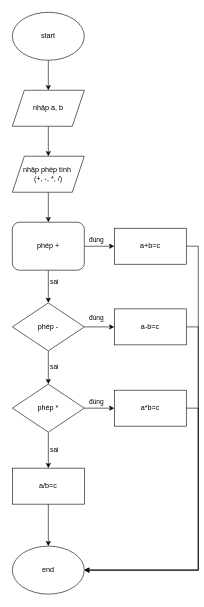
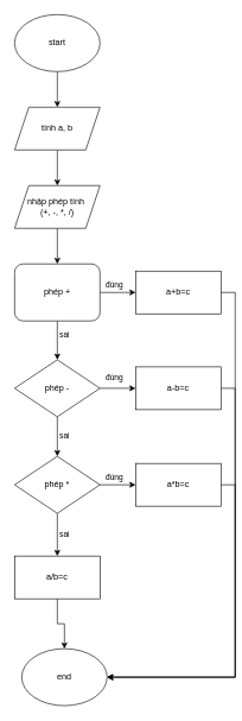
  <mxCell id="0" />
  <mxCell id="1" parent="0" />
  <mxCell id="2" value="" style="edgeStyle=orthogonalEdgeStyle;rounded=0;orthogonalLoop=1;jettySize=auto;html=1;" edge="1" parent="1" source="3" target="5"><mxGeometry relative="1" as="geometry" /></mxCell>
  <mxCell id="3" value="start" style="ellipse;whiteSpace=wrap;html=1;" vertex="1" parent="1"><mxGeometry x="20" y="20" width="120" height="80" as="geometry" /></mxCell>
  <mxCell id="4" value="" style="edgeStyle=orthogonalEdgeStyle;rounded=0;orthogonalLoop=1;jettySize=auto;html=1;" edge="1" parent="1" source="5" target="7"><mxGeometry relative="1" as="geometry" /></mxCell>
- <mxCell id="5" value="nhập a, b" style="shape=parallelogram;perimeter=parallelogramPerimeter;whiteSpace=wrap;html=1;fixedSize=1;" vertex="1" parent="1"><mxGeometry x="20" y="150" width="120" height="60" as="geometry" /></mxCell>
+ <mxCell id="5" value="tính a, b" style="shape=parallelogram;perimeter=parallelogramPerimeter;whiteSpace=wrap;html=1;fixedSize=1;" vertex="1" parent="1"><mxGeometry x="20" y="150" width="120" height="60" as="geometry" /></mxCell>
  <mxCell id="6" value="" style="edgeStyle=orthogonalEdgeStyle;rounded=0;orthogonalLoop=1;jettySize=auto;html=1;" edge="1" parent="1" source="7" target="10"><mxGeometry relative="1" as="geometry" /></mxCell>
  <mxCell id="7" value="nhập phép tính&amp;nbsp;&lt;div&gt;(+, -, *, /)&lt;/div&gt;" style="shape=parallelogram;perimeter=parallelogramPerimeter;whiteSpace=wrap;html=1;fixedSize=1;" vertex="1" parent="1"><mxGeometry x="20" y="260" width="120" height="60" as="geometry" /></mxCell>
  <mxCell id="8" value="đúng" style="edgeStyle=orthogonalEdgeStyle;rounded=0;orthogonalLoop=1;jettySize=auto;html=1;" edge="1" parent="1" source="10" target="12"><mxGeometry x="-0.2" y="10" relative="1" as="geometry"><mxPoint as="offset" /></mxGeometry></mxCell>
  <mxCell id="9" value="sai" style="edgeStyle=orthogonalEdgeStyle;rounded=0;orthogonalLoop=1;jettySize=auto;html=1;" edge="1" parent="1" source="10" target="15"><mxGeometry x="-0.266" y="10" relative="1" as="geometry"><mxPoint as="offset" /></mxGeometry></mxCell>
  <mxCell id="10" value="phép +" style="whiteSpace=wrap;html=1;rounded=1;" vertex="1" parent="1"><mxGeometry x="20" y="370" width="120" height="80" as="geometry" /></mxCell>
  <mxCell id="11" style="edgeStyle=orthogonalEdgeStyle;rounded=0;orthogonalLoop=1;jettySize=auto;html=1;exitX=1;exitY=0.5;exitDx=0;exitDy=0;entryX=1;entryY=0.5;entryDx=0;entryDy=0;" edge="1" parent="1" source="12" target="25"><mxGeometry relative="1" as="geometry" /></mxCell>
  <mxCell id="12" value="a+b=c" style="whiteSpace=wrap;html=1;" vertex="1" parent="1"><mxGeometry x="190" y="380" width="120" height="60" as="geometry" /></mxCell>
  <mxCell id="13" value="đúng" style="edgeStyle=orthogonalEdgeStyle;rounded=0;orthogonalLoop=1;jettySize=auto;html=1;" edge="1" parent="1" source="15" target="17"><mxGeometry x="-0.2" y="15" relative="1" as="geometry"><mxPoint as="offset" /></mxGeometry></mxCell>
  <mxCell id="14" value="sai" style="edgeStyle=orthogonalEdgeStyle;rounded=0;orthogonalLoop=1;jettySize=auto;html=1;" edge="1" parent="1" source="15" target="20"><mxGeometry x="-0.081" y="10" relative="1" as="geometry"><mxPoint as="offset" /></mxGeometry></mxCell>
  <mxCell id="15" value="phép -" style="rhombus;whiteSpace=wrap;html=1;" vertex="1" parent="1"><mxGeometry x="20" y="504.5" width="120" height="80" as="geometry" /></mxCell>
  <mxCell id="16" style="edgeStyle=orthogonalEdgeStyle;rounded=0;orthogonalLoop=1;jettySize=auto;html=1;exitX=1;exitY=0.5;exitDx=0;exitDy=0;entryX=1;entryY=0.5;entryDx=0;entryDy=0;" edge="1" parent="1" source="17" target="25"><mxGeometry relative="1" as="geometry" /></mxCell>
  <mxCell id="17" value="a-b=c" style="whiteSpace=wrap;html=1;" vertex="1" parent="1"><mxGeometry x="190" y="514.5" width="120" height="60" as="geometry" /></mxCell>
  <mxCell id="18" value="đúng" style="edgeStyle=orthogonalEdgeStyle;rounded=0;orthogonalLoop=1;jettySize=auto;html=1;" edge="1" parent="1" source="20" target="22"><mxGeometry x="-0.2" y="10" relative="1" as="geometry"><mxPoint as="offset" /></mxGeometry></mxCell>
  <mxCell id="19" value="sai" style="edgeStyle=orthogonalEdgeStyle;rounded=0;orthogonalLoop=1;jettySize=auto;html=1;" edge="1" parent="1" source="20" target="24"><mxGeometry y="10" relative="1" as="geometry"><mxPoint as="offset" /></mxGeometry></mxCell>
  <mxCell id="20" value="phép *" style="rhombus;whiteSpace=wrap;html=1;" vertex="1" parent="1"><mxGeometry x="20" y="640" width="120" height="80" as="geometry" /></mxCell>
  <mxCell id="21" style="edgeStyle=orthogonalEdgeStyle;rounded=0;orthogonalLoop=1;jettySize=auto;html=1;exitX=1;exitY=0.5;exitDx=0;exitDy=0;entryX=1;entryY=0.5;entryDx=0;entryDy=0;" edge="1" parent="1" source="22" target="25"><mxGeometry relative="1" as="geometry" /></mxCell>
  <mxCell id="22" value="a*b=c" style="whiteSpace=wrap;html=1;" vertex="1" parent="1"><mxGeometry x="190" y="650" width="120" height="60" as="geometry" /></mxCell>
  <mxCell id="23" value="" style="edgeStyle=orthogonalEdgeStyle;rounded=0;orthogonalLoop=1;jettySize=auto;html=1;" edge="1" parent="1" source="24" target="25"><mxGeometry relative="1" as="geometry" /></mxCell>
  <mxCell id="24" value="a/b=c" style="whiteSpace=wrap;html=1;" vertex="1" parent="1"><mxGeometry x="20" y="780" width="120" height="60" as="geometry" /></mxCell>
- <mxCell id="25" value="end" style="ellipse;whiteSpace=wrap;html=1;" vertex="1" parent="1"><mxGeometry x="20" y="910" width="120" height="80" as="geometry" /></mxCell>
+ <mxCell id="25" value="end" style="ellipse;whiteSpace=wrap;html=1;" vertex="1" parent="1"><mxGeometry x="30" y="910" width="120" height="80" as="geometry" /></mxCell>
